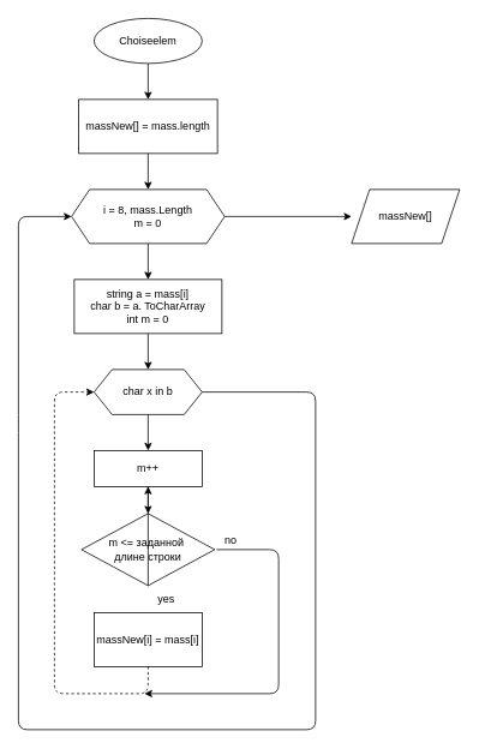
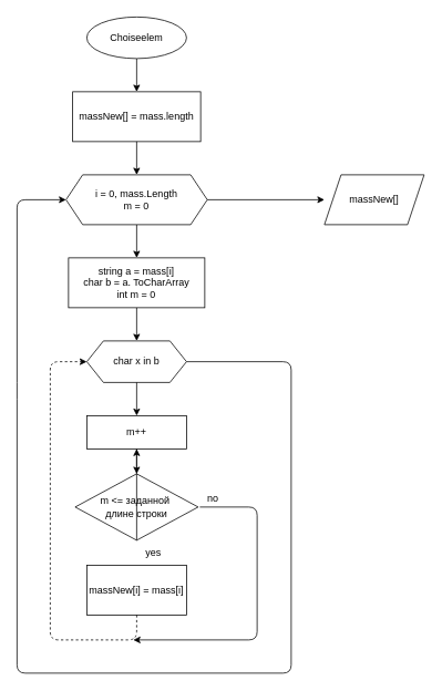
  <mxCell id="0" />
  <mxCell id="1" parent="0" />
  <mxCell id="2" value="" style="endArrow=classic;html=1;exitX=0.5;exitY=1;exitDx=0;exitDy=0;entryX=0.5;entryY=0;entryDx=0;entryDy=0;" edge="1" parent="1"><mxGeometry width="50" height="50" relative="1" as="geometry"><mxPoint x="164" y="70" as="sourcePoint" /><mxPoint x="164" y="110" as="targetPoint" /></mxGeometry></mxCell>
  <mxCell id="3" value="massNew[] = mass.length" style="rounded=0;whiteSpace=wrap;html=1;" vertex="1" parent="1"><mxGeometry x="87" y="110" width="154" height="60" as="geometry" /></mxCell>
  <mxCell id="4" value="" style="endArrow=classic;html=1;exitX=0.5;exitY=1;exitDx=0;exitDy=0;" edge="1" parent="1" source="3"><mxGeometry width="50" height="50" relative="1" as="geometry"><mxPoint x="174" y="80" as="sourcePoint" /><mxPoint x="164" y="210" as="targetPoint" /></mxGeometry></mxCell>
  <mxCell id="5" value="" style="endArrow=classic;html=1;exitX=0.5;exitY=1;exitDx=0;exitDy=0;" edge="1" parent="1"><mxGeometry width="50" height="50" relative="1" as="geometry"><mxPoint x="164" y="270" as="sourcePoint" /><mxPoint x="164" y="310" as="targetPoint" /></mxGeometry></mxCell>
  <mxCell id="6" value="Choiseelem" style="ellipse;whiteSpace=wrap;html=1;" vertex="1" parent="1"><mxGeometry x="104" y="20" width="120" height="50" as="geometry" /></mxCell>
  <mxCell id="7" value="" style="endArrow=classic;html=1;exitX=0.5;exitY=1;exitDx=0;exitDy=0;" edge="1" parent="1" source="9"><mxGeometry width="50" height="50" relative="1" as="geometry"><mxPoint x="164" y="380" as="sourcePoint" /><mxPoint x="164" y="410" as="targetPoint" /></mxGeometry></mxCell>
- <mxCell id="8" value="i = 8, mass.Length &lt;br&gt;m = 0" style="shape=hexagon;perimeter=hexagonPerimeter2;whiteSpace=wrap;html=1;fixedSize=1;" vertex="1" parent="1"><mxGeometry x="79" y="210" width="170" height="60" as="geometry" /></mxCell>
+ <mxCell id="8" value="i = 0, mass.Length &lt;br&gt;m = 0" style="shape=hexagon;perimeter=hexagonPerimeter2;whiteSpace=wrap;html=1;fixedSize=1;" vertex="1" parent="1"><mxGeometry x="79" y="210" width="170" height="60" as="geometry" /></mxCell>
  <mxCell id="9" value="string a = mass[i]&lt;br&gt;char b = a. ToCharArray&lt;br&gt;int m = 0" style="rounded=0;whiteSpace=wrap;html=1;" vertex="1" parent="1"><mxGeometry x="82" y="310" width="164" height="60" as="geometry" /></mxCell>
  <mxCell id="10" value="" style="endArrow=classic;html=1;entryX=0;entryY=0.5;entryDx=0;entryDy=0;exitX=1;exitY=0.5;exitDx=0;exitDy=0;" edge="1" parent="1" source="11" target="8"><mxGeometry width="50" height="50" relative="1" as="geometry"><mxPoint x="0" y="670" as="sourcePoint" /><mxPoint x="172" y="480" as="targetPoint" /><Array as="points"><mxPoint x="350" y="435" /><mxPoint x="350" y="810" /><mxPoint x="20" y="810" /><mxPoint x="20" y="470" /><mxPoint x="20" y="240" /></Array></mxGeometry></mxCell>
  <mxCell id="11" value="char x in b" style="shape=hexagon;perimeter=hexagonPerimeter2;whiteSpace=wrap;html=1;fixedSize=1;" vertex="1" parent="1"><mxGeometry x="104" y="410" width="120" height="50" as="geometry" /></mxCell>
  <mxCell id="12" value="" style="endArrow=classic;html=1;exitX=0.5;exitY=1;exitDx=0;exitDy=0;" edge="1" parent="1" source="11"><mxGeometry width="50" height="50" relative="1" as="geometry"><mxPoint x="164" y="490" as="sourcePoint" /><mxPoint x="164" y="500" as="targetPoint" /></mxGeometry></mxCell>
  <mxCell id="13" value="m++" style="rounded=0;whiteSpace=wrap;html=1;" vertex="1" parent="1"><mxGeometry x="104" y="500" width="120" height="40" as="geometry" /></mxCell>
  <mxCell id="14" value="" style="endArrow=classic;html=1;exitX=0.5;exitY=1;exitDx=0;exitDy=0;" edge="1" parent="1" source="13"><mxGeometry width="50" height="50" relative="1" as="geometry"><mxPoint x="130" y="650" as="sourcePoint" /><mxPoint x="164" y="570" as="targetPoint" /></mxGeometry></mxCell>
  <mxCell id="15" value="m &amp;lt;= заданной&amp;nbsp;&lt;br&gt;длине строки" style="rhombus;whiteSpace=wrap;html=1;" vertex="1" parent="1"><mxGeometry x="90" y="570" width="148" height="80" as="geometry" /></mxCell>
  <mxCell id="16" value="no" style="text;html=1;strokeColor=none;fillColor=none;align=center;verticalAlign=middle;whiteSpace=wrap;rounded=0;" vertex="1" parent="1"><mxGeometry x="241" y="585" width="30" height="30" as="geometry" /></mxCell>
  <mxCell id="17" value="yes" style="text;html=1;strokeColor=none;fillColor=none;align=center;verticalAlign=middle;whiteSpace=wrap;rounded=0;" vertex="1" parent="1"><mxGeometry x="169" y="650" width="31" height="30" as="geometry" /></mxCell>
  <mxCell id="18" value="massNew[i] = mass[i]" style="rounded=0;whiteSpace=wrap;html=1;" vertex="1" parent="1"><mxGeometry x="104" y="680" width="120" height="60" as="geometry" /></mxCell>
  <mxCell id="19" value="" style="endArrow=classic;html=1;exitX=0.5;exitY=1;exitDx=0;exitDy=0;" edge="1" parent="1" source="15" target="13"><mxGeometry width="50" height="50" relative="1" as="geometry"><mxPoint x="220" y="640" as="sourcePoint" /><mxPoint x="270" y="590" as="targetPoint" /></mxGeometry></mxCell>
  <mxCell id="20" value="" style="endArrow=classic;html=1;" edge="1" parent="1"><mxGeometry width="50" height="50" relative="1" as="geometry"><mxPoint x="240" y="610" as="sourcePoint" /><mxPoint x="160" y="770" as="targetPoint" /><Array as="points"><mxPoint x="309" y="610" /><mxPoint x="309" y="770" /></Array></mxGeometry></mxCell>
  <mxCell id="21" value="" style="endArrow=classic;html=1;exitX=0.5;exitY=1;exitDx=0;exitDy=0;entryX=0;entryY=0.5;entryDx=0;entryDy=0;dashed=1;" edge="1" parent="1" source="18" target="11"><mxGeometry width="50" height="50" relative="1" as="geometry"><mxPoint x="110" y="570" as="sourcePoint" /><mxPoint x="160" y="520" as="targetPoint" /><Array as="points"><mxPoint x="164" y="770" /><mxPoint x="60" y="770" /><mxPoint x="60" y="435" /></Array></mxGeometry></mxCell>
  <mxCell id="22" value="" style="endArrow=classic;html=1;exitX=1;exitY=0.5;exitDx=0;exitDy=0;" edge="1" parent="1" source="8"><mxGeometry width="50" height="50" relative="1" as="geometry"><mxPoint x="280" y="300" as="sourcePoint" /><mxPoint x="390" y="240" as="targetPoint" /></mxGeometry></mxCell>
  <mxCell id="23" value="massNew[]" style="shape=parallelogram;perimeter=parallelogramPerimeter;whiteSpace=wrap;html=1;fixedSize=1;direction=east;size=20;" vertex="1" parent="1"><mxGeometry x="390" y="210" width="120" height="60" as="geometry" /></mxCell>
